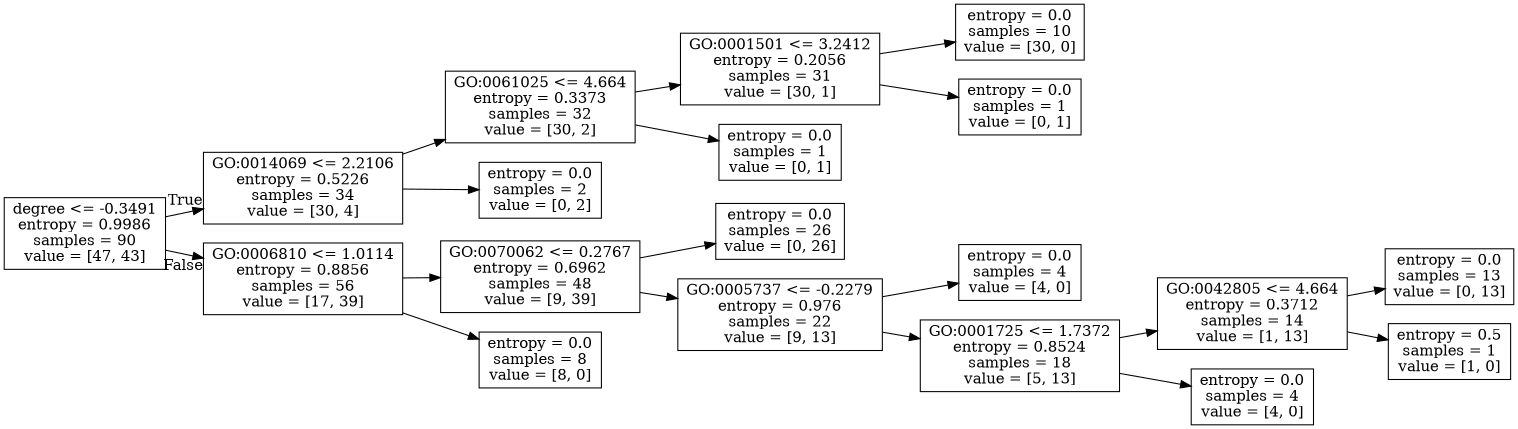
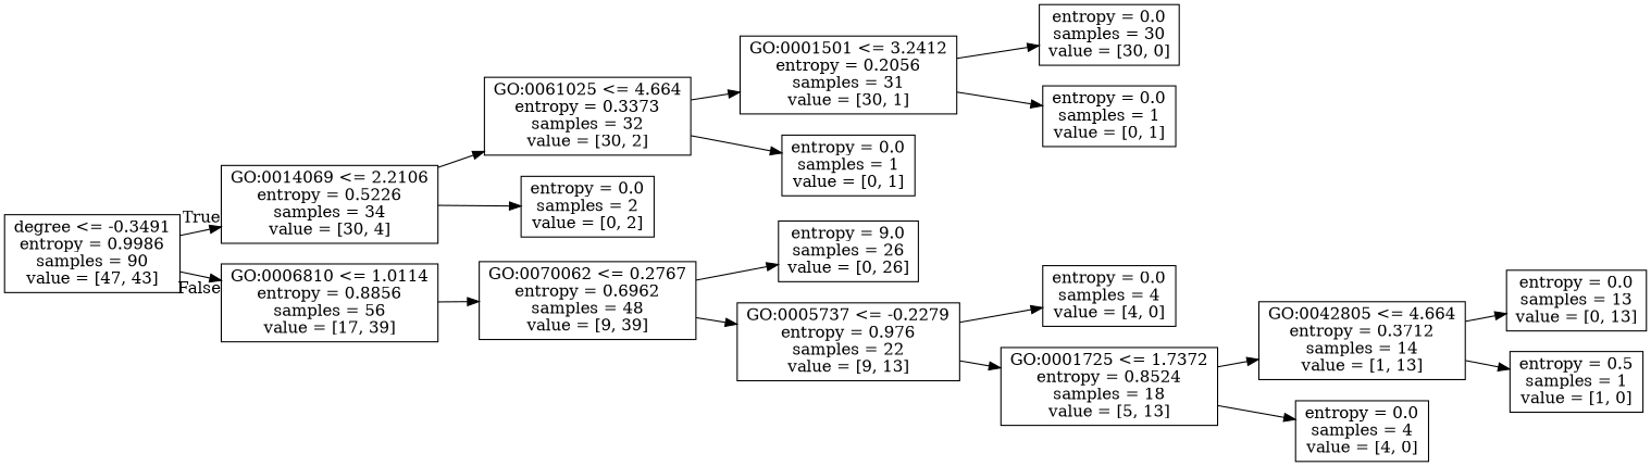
  digraph {
    rankdir=LR
    node [shape=box]
    n1 [label="degree <= -0.3491\nentropy = 0.9986\nsamples = 90\nvalue = [47, 43]"]
    n2 [label="GO:0014069 <= 2.2106\nentropy = 0.5226\nsamples = 34\nvalue = [30, 4]"]
    n3 [label="GO:0006810 <= 1.0114\nentropy = 0.8856\nsamples = 56\nvalue = [17, 39]"]
    n4 [label="GO:0061025 <= 4.664\nentropy = 0.3373\nsamples = 32\nvalue = [30, 2]"]
    n5 [label="entropy = 0.0\nsamples = 2\nvalue = [0, 2]"]
    n6 [label="GO:0070062 <= 0.2767\nentropy = 0.6962\nsamples = 48\nvalue = [9, 39]"]
-   n7 [label="entropy = 0.0\nsamples = 8\nvalue = [8, 0]"]
    n8 [label="GO:0001501 <= 3.2412\nentropy = 0.2056\nsamples = 31\nvalue = [30, 1]"]
    n9 [label="entropy = 0.0\nsamples = 1\nvalue = [0, 1]"]
-   n10 [label="entropy = 0.0\nsamples = 10\nvalue = [30, 0]"]
+   n10 [label="entropy = 0.0\nsamples = 30\nvalue = [30, 0]"]
    n11 [label="entropy = 0.0\nsamples = 1\nvalue = [0, 1]"]
-   n12 [label="entropy = 0.0\nsamples = 26\nvalue = [0, 26]"]
+   n12 [label="entropy = 9.0\nsamples = 26\nvalue = [0, 26]"]
    n13 [label="GO:0005737 <= -0.2279\nentropy = 0.976\nsamples = 22\nvalue = [9, 13]"]
    n14 [label="entropy = 0.0\nsamples = 4\nvalue = [4, 0]"]
    n15 [label="GO:0001725 <= 1.7372\nentropy = 0.8524\nsamples = 18\nvalue = [5, 13]"]
    n16 [label="GO:0042805 <= 4.664\nentropy = 0.3712\nsamples = 14\nvalue = [1, 13]"]
    n17 [label="entropy = 0.0\nsamples = 4\nvalue = [4, 0]"]
    n18 [label="entropy = 0.0\nsamples = 13\nvalue = [0, 13]"]
    n19 [label="entropy = 0.5\nsamples = 1\nvalue = [1, 0]"]
    n1 -> n2 [headlabel=True labelangle=45 labeldistance=2.5]
    n1 -> n3 [headlabel=False labelangle=-45 labeldistance=2.5]
    n2 -> n4
    n2 -> n5
    n3 -> n6
-   n3 -> n7
    n4 -> n8
    n4 -> n9
    n6 -> n12
    n6 -> n13
    n8 -> n10
    n8 -> n11
    n13 -> n14
    n13 -> n15
    n15 -> n16
    n15 -> n17
    n16 -> n18
    n16 -> n19
  }
